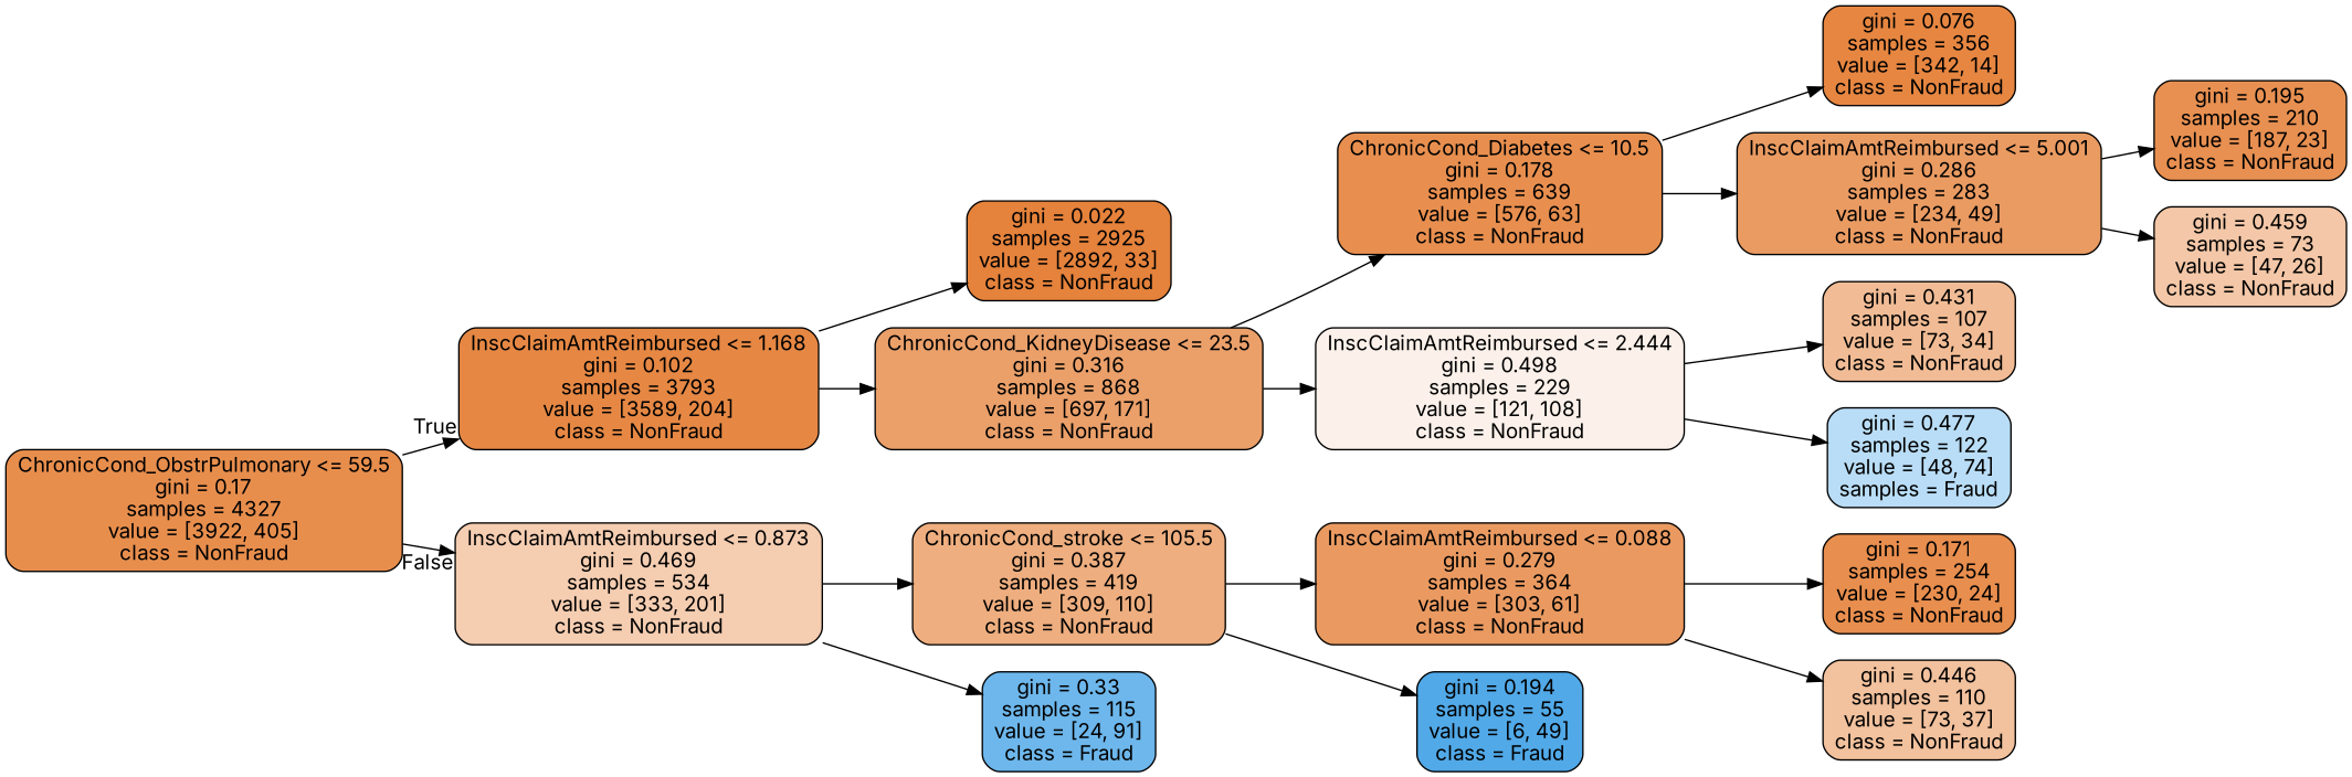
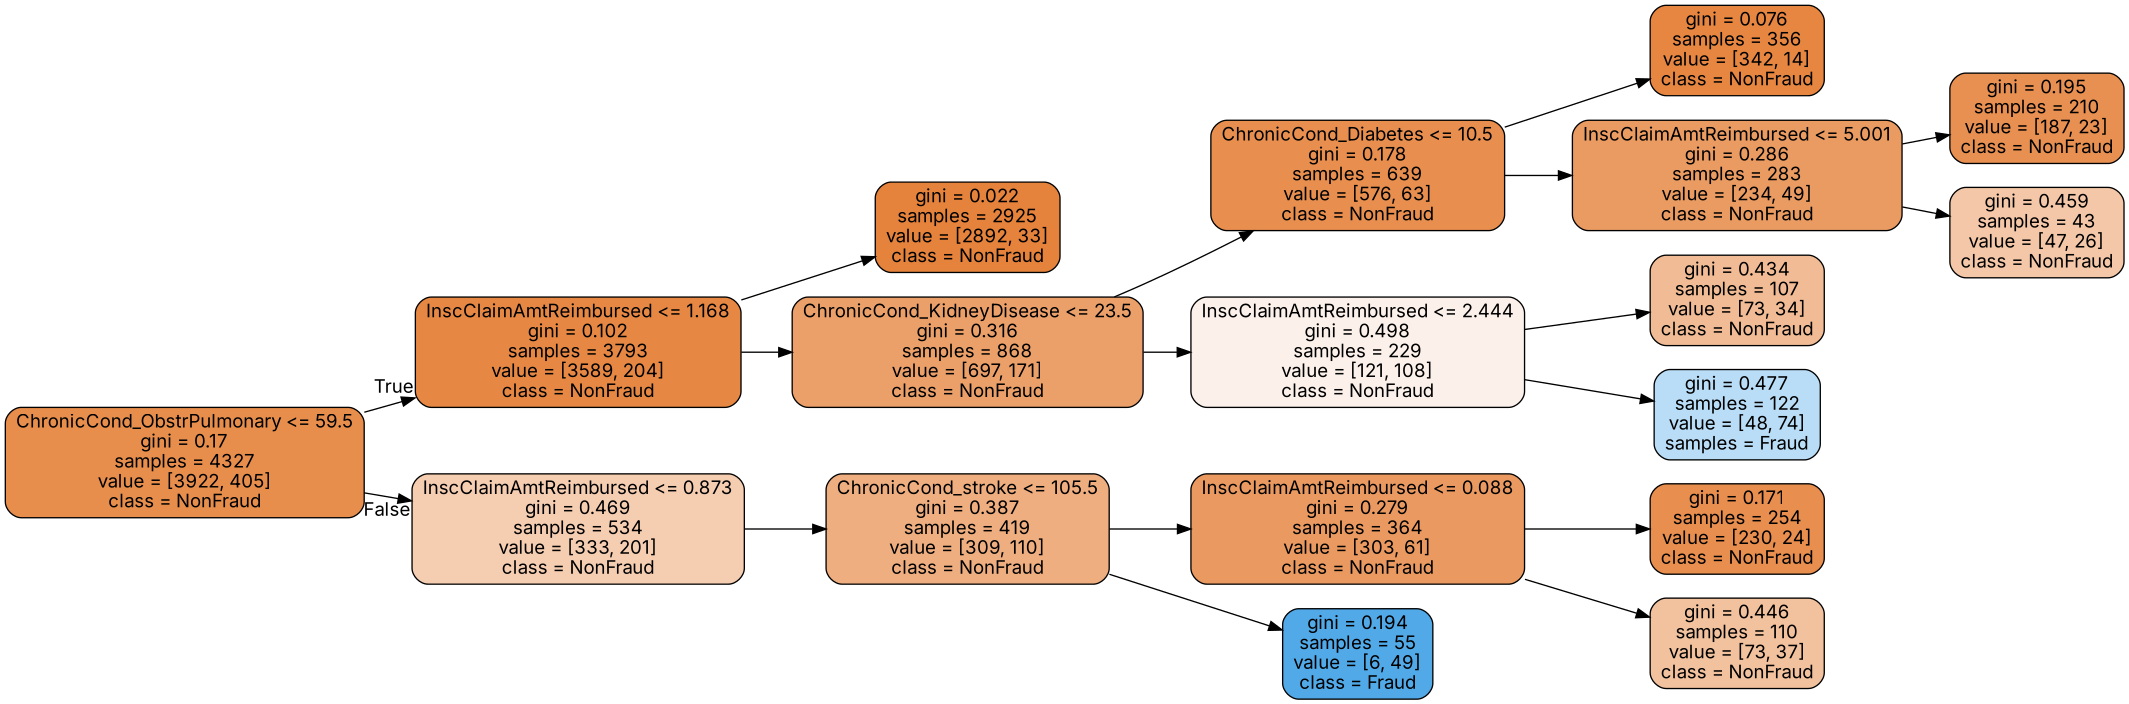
  digraph {
    fontname=Inter
    rankdir=LR
    node [color=black fontname=Inter shape=box style="filled, rounded"]
    edge [fontname=Inter]
    n1 [fillcolor="#e88e4d" label="ChronicCond_ObstrPulmonary <= 59.5\ngini = 0.17\nsamples = 4327\nvalue = [3922, 405]\nclass = NonFraud"]
    n2 [fillcolor="#e68844" label="InscClaimAmtReimbursed <= 1.168\ngini = 0.102\nsamples = 3793\nvalue = [3589, 204]\nclass = NonFraud"]
    n3 [fillcolor="#f5cdb1" label="InscClaimAmtReimbursed <= 0.873\ngini = 0.469\nsamples = 534\nvalue = [333, 201]\nclass = NonFraud"]
    n4 [fillcolor="#e5823b" label="gini = 0.022\nsamples = 2925\nvalue = [2892, 33]\nclass = NonFraud"]
    n5 [fillcolor="#eba06a" label="ChronicCond_KidneyDisease <= 23.5\ngini = 0.316\nsamples = 868\nvalue = [697, 171]\nclass = NonFraud"]
    n6 [fillcolor="#eeae7f" label="ChronicCond_stroke <= 105.5\ngini = 0.387\nsamples = 419\nvalue = [309, 110]\nclass = NonFraud"]
-   n7 [fillcolor="#6db7ec" label="gini = 0.33\nsamples = 115\nvalue = [24, 91]\nclass = Fraud"]
    n8 [fillcolor="#e88f4f" label="ChronicCond_Diabetes <= 10.5\ngini = 0.178\nsamples = 639\nvalue = [576, 63]\nclass = NonFraud"]
    n9 [fillcolor="#fcf1ea" label="InscClaimAmtReimbursed <= 2.444\ngini = 0.498\nsamples = 229\nvalue = [121, 108]\nclass = NonFraud"]
    n10 [fillcolor="#e68641" label="gini = 0.076\nsamples = 356\nvalue = [342, 14]\nclass = NonFraud"]
    n11 [fillcolor="#ea9b62" label="InscClaimAmtReimbursed <= 5.001\ngini = 0.286\nsamples = 283\nvalue = [234, 49]\nclass = NonFraud"]
-   n12 [fillcolor="#f1bc95" label="gini = 0.431\nsamples = 107\nvalue = [73, 34]\nclass = NonFraud"]
+   n12 [fillcolor="#f1bc95" label="gini = 0.434\nsamples = 107\nvalue = [73, 34]\nclass = NonFraud"]
    n13 [fillcolor="#b9ddf6" label="gini = 0.477\nsamples = 122\nvalue = [48, 74]\nsamples = Fraud"]
    n14 [fillcolor="#e89051" label="gini = 0.195\nsamples = 210\nvalue = [187, 23]\nclass = NonFraud"]
-   n15 [fillcolor="#f3c7a7" label="gini = 0.459\nsamples = 73\nvalue = [47, 26]\nclass = NonFraud"]
+   n15 [fillcolor="#f3c7a7" label="gini = 0.459\nsamples = 43\nvalue = [47, 26]\nclass = NonFraud"]
    n16 [fillcolor="#ea9a61" label="InscClaimAmtReimbursed <= 0.088\ngini = 0.279\nsamples = 364\nvalue = [303, 61]\nclass = NonFraud"]
    n17 [fillcolor="#51a9e8" label="gini = 0.194\nsamples = 55\nvalue = [6, 49]\nclass = Fraud"]
    n18 [fillcolor="#e88e4e" label="gini = 0.171\nsamples = 254\nvalue = [230, 24]\nclass = NonFraud"]
    n19 [fillcolor="#f2c19d" label="gini = 0.446\nsamples = 110\nvalue = [73, 37]\nclass = NonFraud"]
    n1 -> n2 [headlabel=True labelangle=45 labeldistance=2.5]
    n1 -> n3 [headlabel=False labelangle=-45 labeldistance=2.5]
    n2 -> n4
    n2 -> n5
    n3 -> n6
-   n3 -> n7
    n5 -> n8
    n5 -> n9
    n6 -> n16
    n6 -> n17
    n8 -> n10
    n8 -> n11
    n9 -> n12
    n9 -> n13
    n11 -> n14
    n11 -> n15
    n16 -> n18
    n16 -> n19
  }
